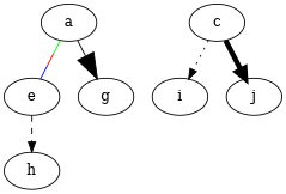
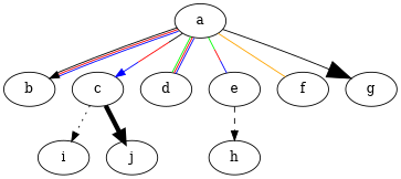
  digraph {
    a
+   b
    c
+   d
    e
+   f
    g
    i
    j
    h
+   a -> b [color="black:red:blue"]
+   a -> c [color="black:red;0.5:blue"]
+   a -> d [color="green:red:blue" dir=none]
    a -> e [color="green:red;.3:blue" dir=none]
+   a -> f [color=orange dir=none]
    a -> g [arrowsize=2.5]
    c -> i [style=dotted]
    c -> j [penwidth=5]
    e -> h [style=dashed]
  }
